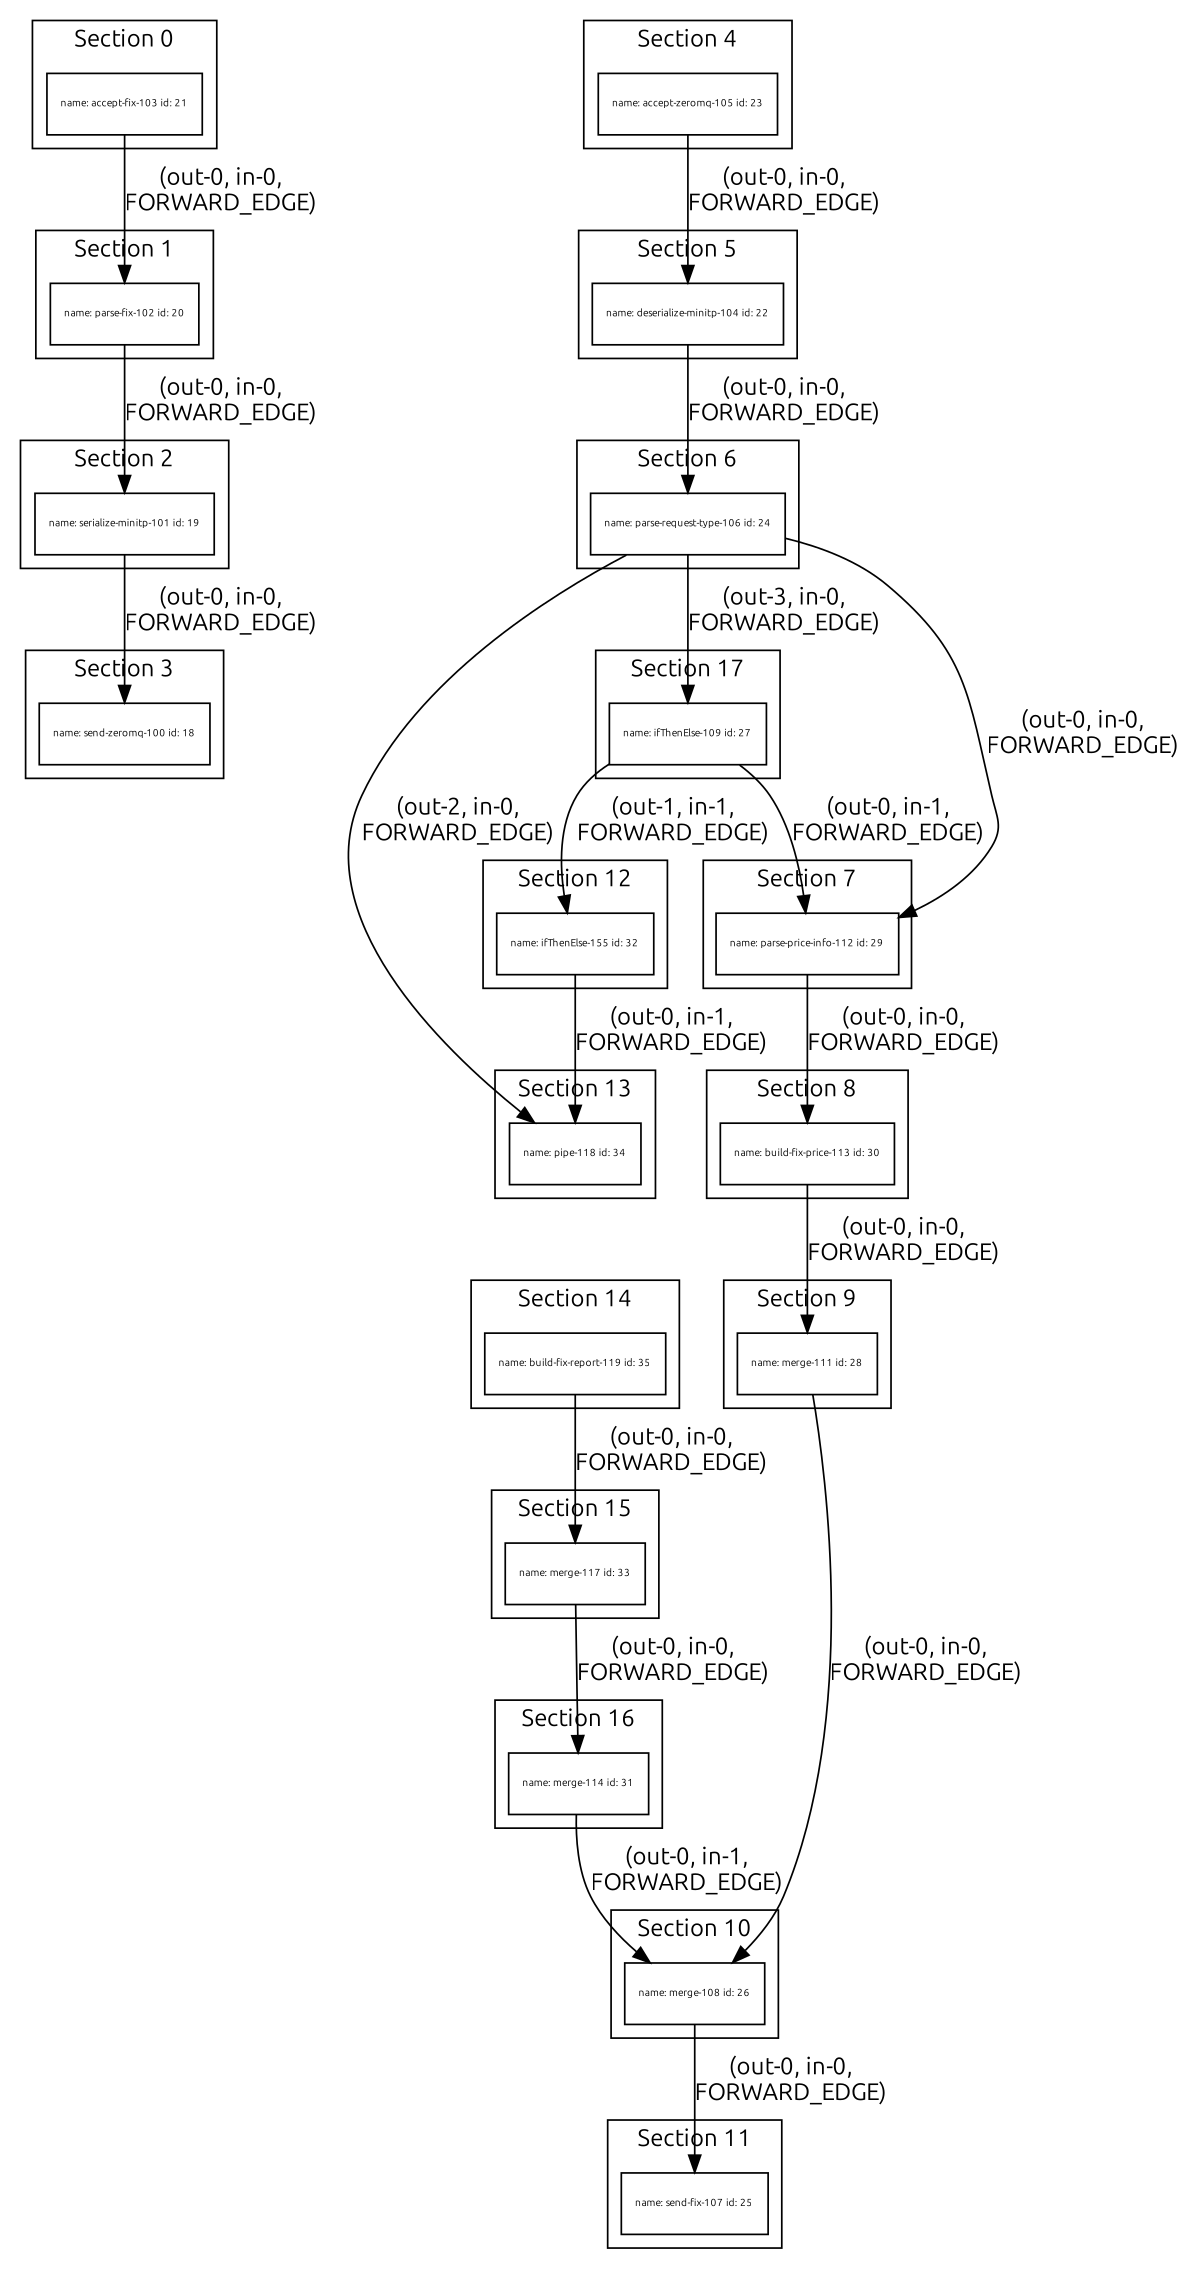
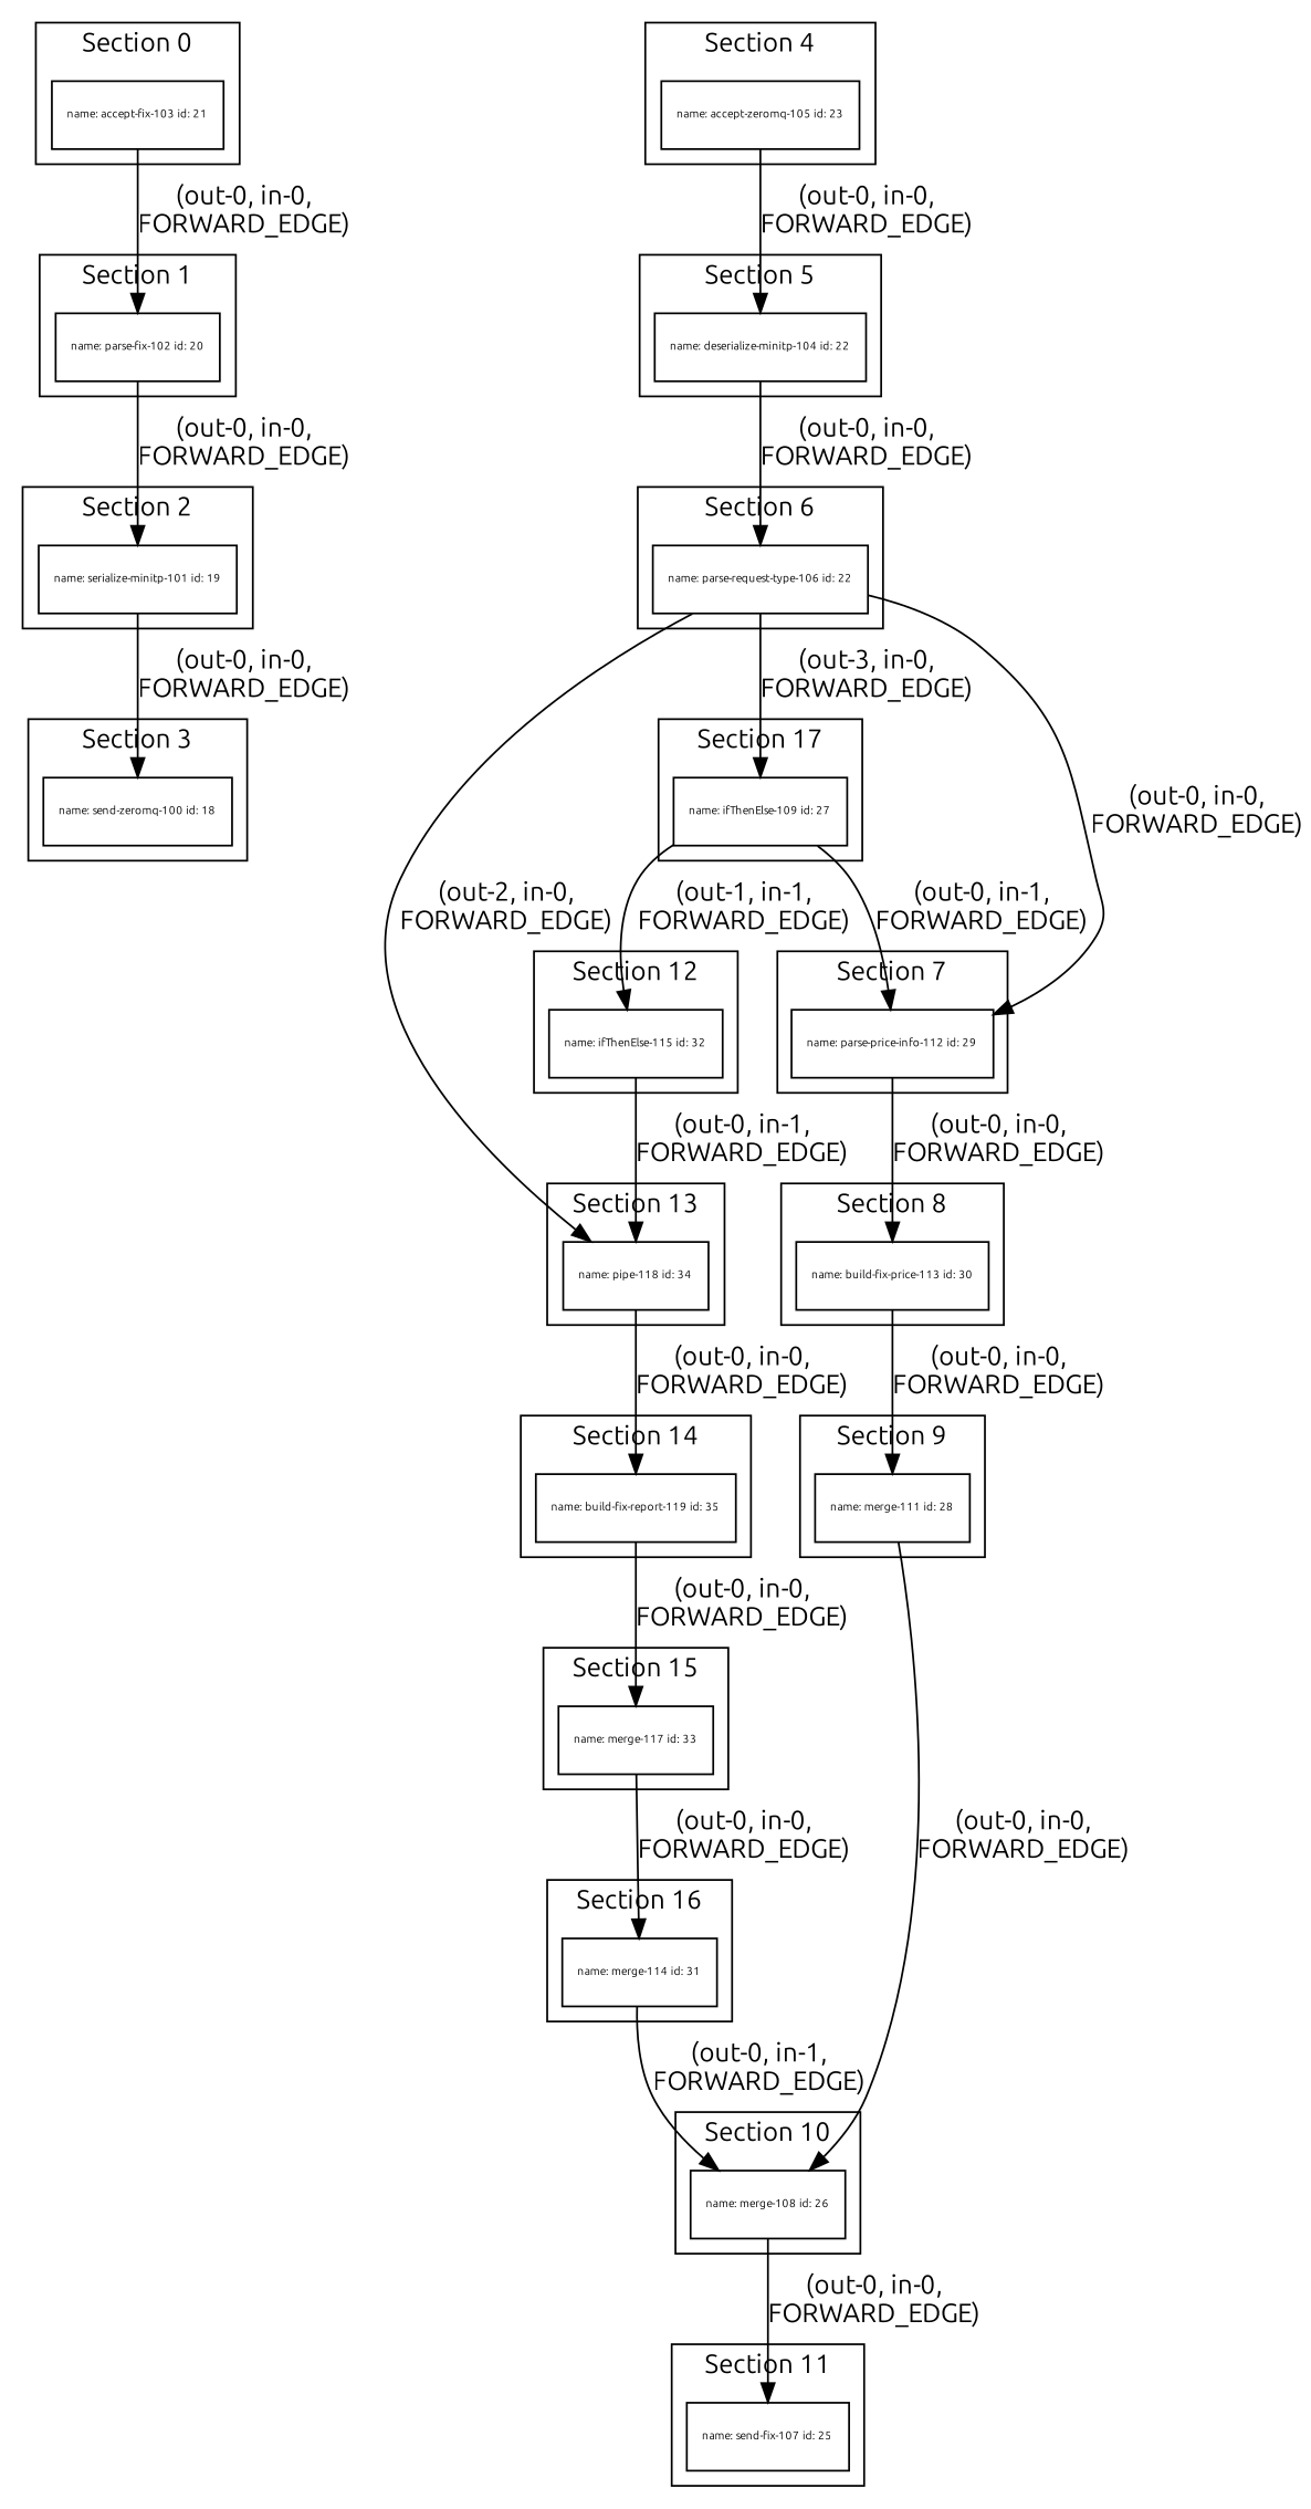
  digraph {
    fontname=Ubuntu
    labelloc=top
    rankdir=TB
    node [fontname=Ubuntu fontsize=6 shape=rectangle]
    edge [fontname=Ubuntu]
    n1 [label="name: parse-fix-102 id: 20"]
    n2 [label="name: accept-fix-103 id: 21"]
    n3 [label="name: merge-108 id: 26"]
    n4 [label="name: send-fix-107 id: 25"]
    n5 [label="name: build-fix-report-119 id: 35"]
-   n6 [label="name: ifThenElse-155 id: 32"]
+   n6 [label="name: ifThenElse-115 id: 32"]
    n7 [label="name: pipe-118 id: 34"]
    n8 [label="name: merge-117 id: 33"]
    n9 [label="name: merge-114 id: 31"]
    n10 [label="name: ifThenElse-109 id: 27"]
    n11 [label="name: serialize-minitp-101 id: 19"]
    n12 [label="name: send-zeromq-100 id: 18"]
    n13 [label="name: accept-zeromq-105 id: 23"]
    n14 [label="name: deserialize-minitp-104 id: 22"]
-   n15 [label="name: parse-request-type-106 id: 24"]
+   n15 [label="name: parse-request-type-106 id: 22"]
    n16 [label="name: parse-price-info-112 id: 29"]
    n17 [label="name: build-fix-price-113 id: 30"]
    n18 [label="name: merge-111 id: 28"]
    subgraph cluster_1 {
      label="Section 1"
      n1
    }
    subgraph cluster_2 {
      label="Section 0"
      n2
    }
    subgraph cluster_3 {
      label="Section 10"
      n3
    }
    subgraph cluster_4 {
      label="Section 11"
      n4
    }
    subgraph cluster_5 {
      label="Section 14"
      n5
    }
    subgraph cluster_6 {
      label="Section 12"
      n6
    }
    subgraph cluster_7 {
      label="Section 13"
      n7
    }
    subgraph cluster_8 {
      label="Section 15"
      n8
    }
    subgraph cluster_9 {
      label="Section 16"
      n9
    }
    subgraph cluster_10 {
      label="Section 17"
      n10
    }
    subgraph cluster_11 {
      label="Section 2"
      n11
    }
    subgraph cluster_12 {
      label="Section 3"
      n12
    }
    subgraph cluster_13 {
      label="Section 4"
      n13
    }
    subgraph cluster_14 {
      label="Section 5"
      n14
    }
    subgraph cluster_15 {
      label="Section 6"
      n15
    }
    subgraph cluster_16 {
      label="Section 7"
      n16
    }
    subgraph cluster_17 {
      label="Section 8"
      n17
    }
    subgraph cluster_18 {
      label="Section 9"
      n18
    }
    n1 -> n11 [label="(out-0, in-0,\nFORWARD_EDGE)"]
    n2 -> n1 [label="(out-0, in-0,\nFORWARD_EDGE)"]
    n3 -> n4 [label="(out-0, in-0,\nFORWARD_EDGE)"]
    n5 -> n8 [label="(out-0, in-0,\nFORWARD_EDGE)"]
    n6 -> n7 [label="(out-0, in-1,\nFORWARD_EDGE)"]
+   n7 -> n5 [label="(out-0, in-0,\nFORWARD_EDGE)"]
    n8 -> n9 [label="(out-0, in-0,\nFORWARD_EDGE)"]
    n9 -> n3 [label="(out-0, in-1,\nFORWARD_EDGE)"]
    n10 -> n6 [label="(out-1, in-1,\nFORWARD_EDGE)"]
    n10 -> n16 [label="(out-0, in-1,\nFORWARD_EDGE)"]
    n11 -> n12 [label="(out-0, in-0,\nFORWARD_EDGE)"]
    n13 -> n14 [label="(out-0, in-0,\nFORWARD_EDGE)"]
    n14 -> n15 [label="(out-0, in-0,\nFORWARD_EDGE)"]
    n15 -> n7 [label="(out-2, in-0,\nFORWARD_EDGE)"]
    n15 -> n10 [label="(out-3, in-0,\nFORWARD_EDGE)"]
    n15 -> n16 [label="(out-0, in-0,\nFORWARD_EDGE)"]
    n16 -> n17 [label="(out-0, in-0,\nFORWARD_EDGE)"]
    n17 -> n18 [label="(out-0, in-0,\nFORWARD_EDGE)"]
    n18 -> n3 [label="(out-0, in-0,\nFORWARD_EDGE)"]
  }
